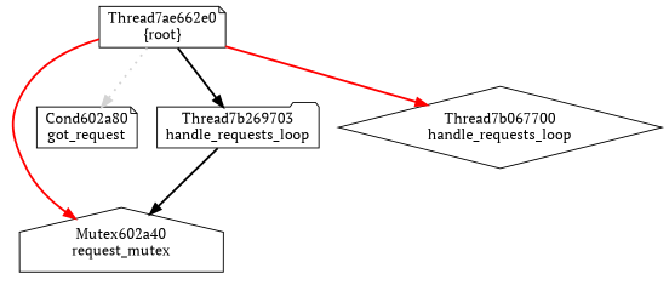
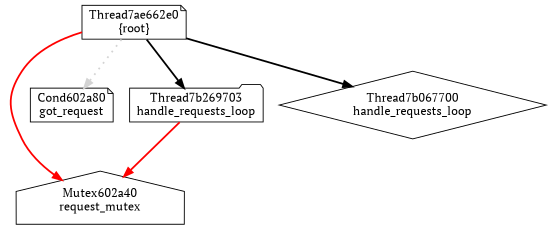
  digraph {
    fontname="PT Serif"
    node [color=black fontname="PT Serif" shape=note]
    edge [arrowhead=normal fontname="PT Serif" penwidth=2]
    n1 [label="Mutex602a40\nrequest_mutex" shape=house]
    n2 [label="Cond602a80\ngot_request"]
    n3 [label="Thread7ae662e0\n{root}"]
    n4 [label="Thread7b269703\nhandle_requests_loop" shape=folder]
    n5 [label="Thread7b067700\nhandle_requests_loop" shape=diamond]
    n3 -> n1 [color=red]
    n3 -> n2 [color=lightgray style=dotted arrowhead=""]
    n3 -> n4
-   n3 -> n5 [color=red]
-   n4 -> n1 [color=black]
+   n3 -> n5
+   n4 -> n1 [color=red]
  }
